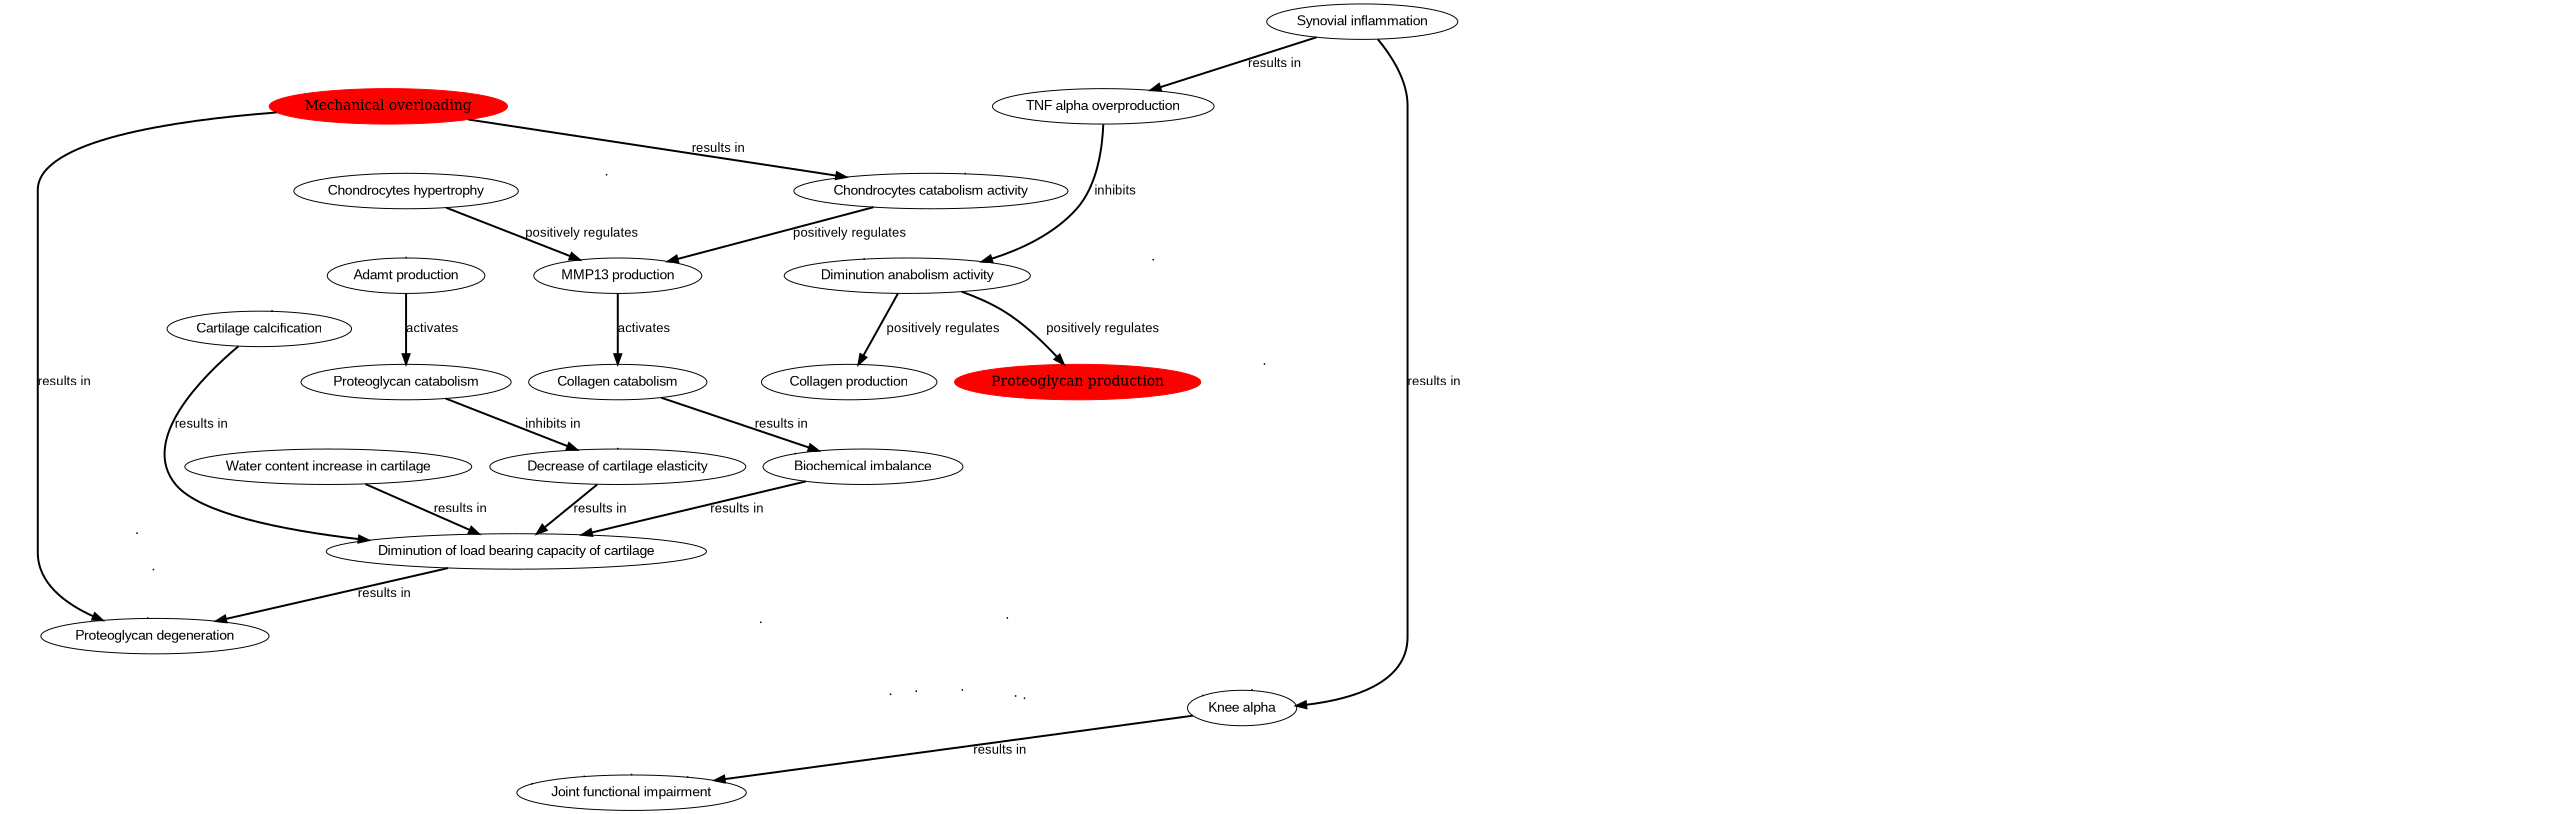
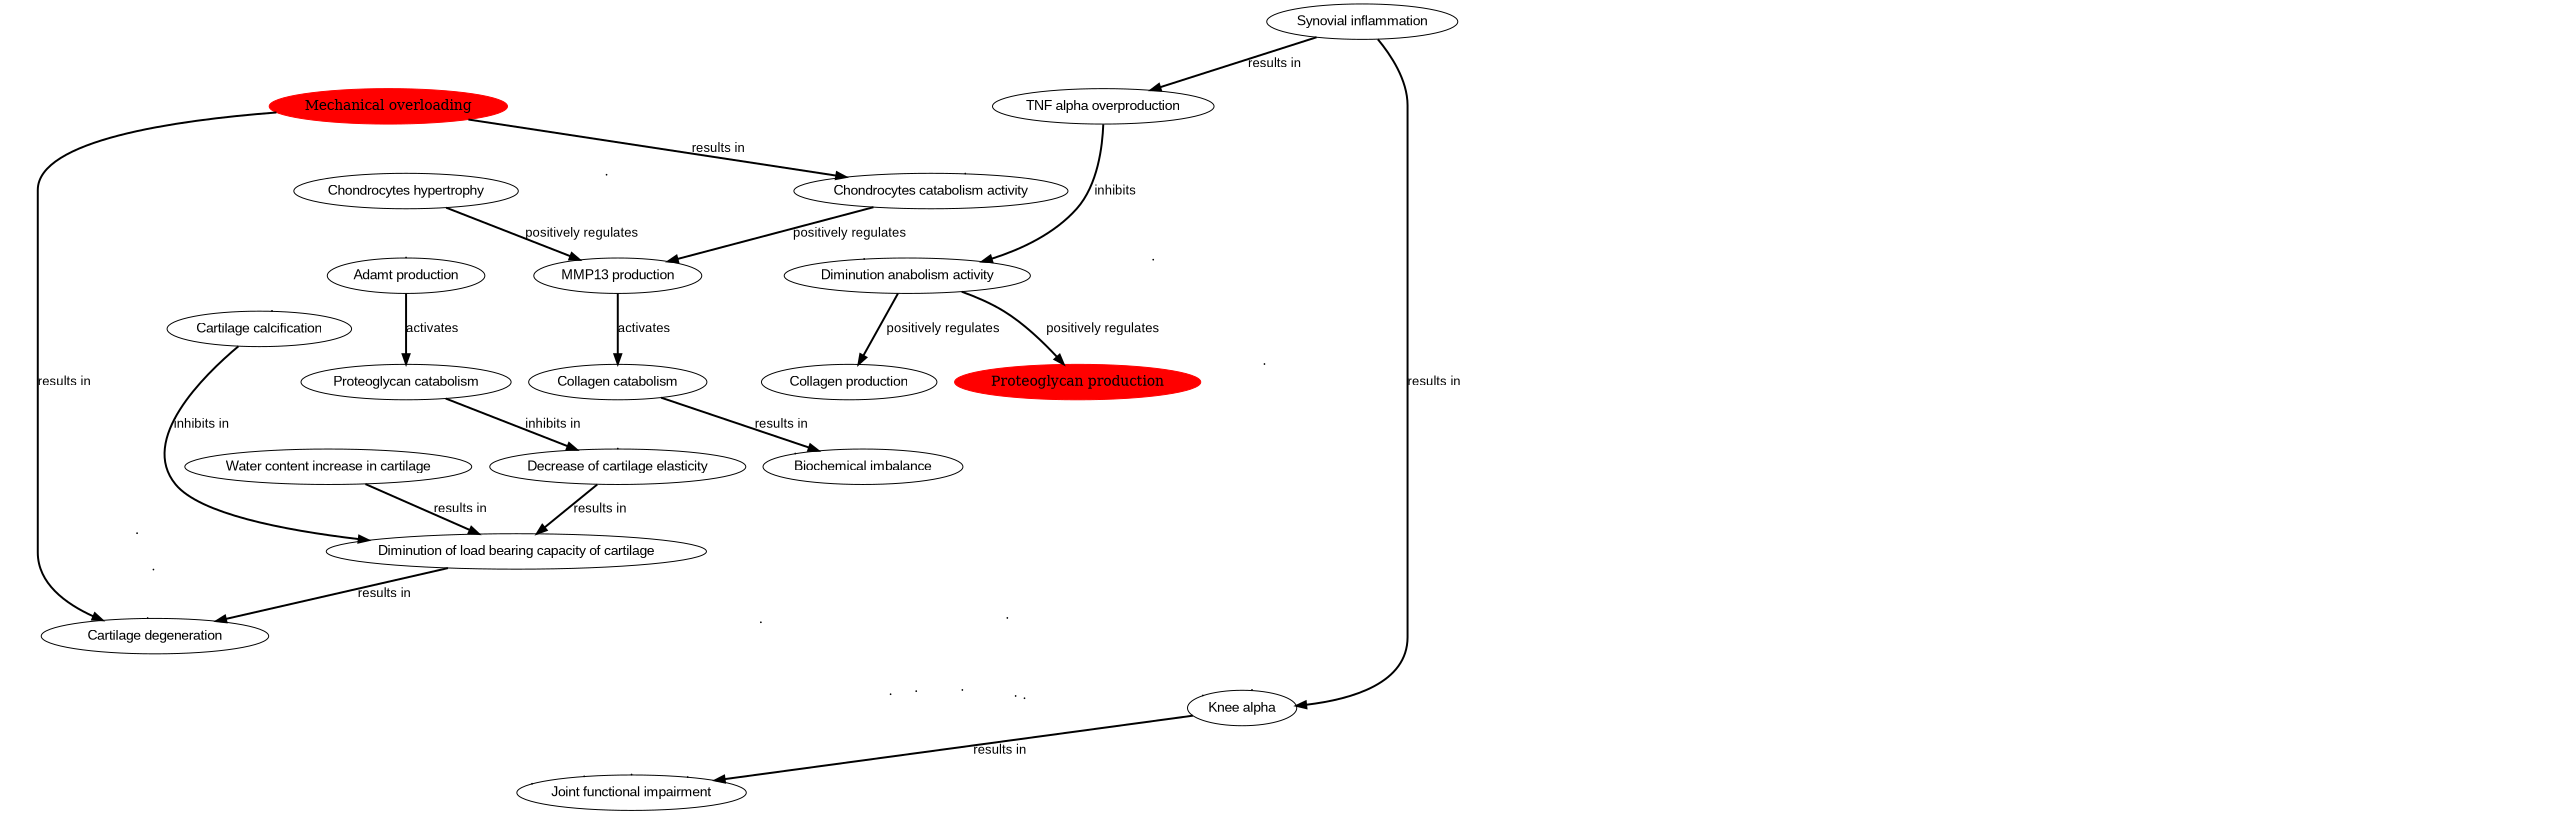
  digraph {
    node [shape=ellipse]
    edge [style=invisible arrowhead=dot arrowsize=0.1 shape=none]
    n1 [fontname=Arial fontsize=14.0 label="Joint functional impairment"]
    n2 [color=red label="Mechanical overloading" style=filled]
    n3 [fontname=Arial fontsize=14.0 label="Chondrocytes catabolism activity"]
    n4 [label="Meniscal tear" style=invisible shape=""]
-   n5 [fontname=Arial fontsize=14.0 label="Proteoglycan degeneration"]
+   n5 [fontname=Arial fontsize=14.0 label="Cartilage degeneration"]
    n6 [label="Chondrocytes apoptosis" style=invisible shape=""]
    n7 [label="TNF alpha production" style=invisible shape=""]
    n8 [fontname=Arial fontsize=14.0 label="MMP13 production"]
    n9 [label="Bone erosion" style=invisible shape=""]
    n10 [label="Joint deformation" style=invisible shape=""]
    n11 [fontname=Arial fontsize=14.0 label="Adamt production"]
    n12 [fontname=Arial fontsize=14.0 label="Proteoglycan catabolism"]
    n13 [fontname=Arial fontsize=14.0 label="Biochemical imbalance"]
    n14 [fontname=Arial fontsize=14.0 label="Decrease of cartilage elasticity"]
    n15 [label="TNF alpha" style=invisible shape=""]
    n16 [fontname=Arial fontsize=14.0 label="Collagen catabolism"]
    n17 [fontname=Arial fontsize=14.0 label="Chondrocytes hypertrophy"]
    n18 [label="Osteophyte formation" style=invisible shape=""]
    n19 [fontname=Arial fontsize=14.0 label="Cartilage calcification"]
    n20 [fontname=Arial fontsize=14.0 label="Diminution anabolism activity"]
    n21 [fontname=Arial fontsize=14.0 label="Knee alpha"]
    n22 [fontname=Arial fontsize=14.0 label="Diminution of load bearing capacity of cartilage"]
    n23 [fontname=Arial fontsize=14.0 label="Collagen production"]
    n24 [color=red label="Proteoglycan production" style=filled]
    n25 [fontname=Arial fontsize=14.0 label="TNF alpha overproduction"]
    n26 [label="Collagen type II" style=invisible shape=""]
    n27 [label=MMP13 style=invisible shape=""]
    n28 [label="Swelling of knee" style=invisible shape=""]
    n29 [label=Adamt style=invisible shape=""]
    n30 [label=Chondrocytes style=invisible shape=""]
    n31 [fontname=Arial fontsize=14.0 label="Water content increase in cartilage"]
    n32 [label=Condition style=invisible shape=""]
    n33 [label=Proteoglycan style=invisible shape=""]
    n34 [fontname=Arial fontsize=14.0 label="Synovial inflammation"]
    n35 [label=Continuant style=invisible shape=""]
    n36 [label=Occurent style=invisible shape=""]
    n37 [label="Ligamentous laxity" style=invisible shape=""]
    n2 -> n3 [fontname=Arial fontsize=13.0 label="results in" style=bold arrowhead="" arrowsize="" shape=""]
    n2 -> n4
    n2 -> n5 [fontname=Arial fontsize=13.0 label="results in" style=bold arrowhead="" arrowsize="" shape=""]
    n2 -> n6
    n3 -> n7
    n3 -> n8 [fontname=Arial fontsize=13.0 label="positively regulates" style=bold arrowhead="" arrowsize="" shape=""]
    n4 -> n1
    n4 -> n5
    n5 -> n1
    n5 -> n4
    n7 -> n15
    n8 -> n16 [fontname=Arial fontsize=13.0 label=activates style=bold arrowhead="" arrowsize="" shape=""]
    n9 -> n10
    n10 -> n1
    n11 -> n12 [fontname=Arial fontsize=13.0 label=activates style=bold arrowhead="" arrowsize="" shape=""]
    n12 -> n13
    n12 -> n14 [fontname=Arial fontsize=13.0 label="inhibits in" style=bold arrowhead="" arrowsize="" shape=""]
-   n13 -> n22 [fontname=Arial fontsize=13.0 label="results in" style=bold arrowhead="" arrowsize="" shape=""]
    n14 -> n22 [fontname=Arial fontsize=13.0 label="results in" style=bold arrowhead="" arrowsize="" shape=""]
    n16 -> n13 [fontname=Arial fontsize=13.0 label="results in" style=bold arrowhead="" arrowsize="" shape=""]
    n16 -> n14
    n17 -> n8 [fontname=Arial fontsize=13.0 label="positively regulates" style=bold arrowhead="" arrowsize="" shape=""]
    n17 -> n11
    n17 -> n18
    n17 -> n19
    n17 -> n20
    n18 -> n10
    n18 -> n21
-   n19 -> n22 [fontname=Arial fontsize=13.0 label="results in" style=bold arrowhead="" arrowsize="" shape=""]
+   n19 -> n22 [fontname=Arial fontsize=13.0 label="inhibits in" style=bold arrowhead="" arrowsize="" shape=""]
    n20 -> n23 [fontname=Arial fontsize=13.0 label="positively regulates" style=bold arrowhead="" arrowsize="" shape=""]
    n20 -> n24 [fontname=Arial fontsize=13.0 label="positively regulates" style=bold arrowhead="" arrowsize="" shape=""]
    n21 -> n1 [fontname=Arial fontsize=13.0 label="results in" style=bold arrowhead="" arrowsize="" shape=""]
    n22 -> n5 [fontname=Arial fontsize=13.0 label="results in" style=bold arrowhead="" arrowsize="" shape=""]
    n22 -> n9
    n25 -> n3
    n25 -> n20 [fontname=Arial fontsize=13.0 label=inhibits style=bold arrowhead="" arrowsize="" shape=""]
    n28 -> n1
    n28 -> n10
    n31 -> n22 [fontname=Arial fontsize=13.0 label="results in" style=bold arrowhead="" arrowsize="" shape=""]
    n34 -> n10
    n34 -> n21 [fontname=Arial fontsize=13.0 label="results in" style=bold arrowhead="" arrowsize="" shape=""]
    n34 -> n25 [fontname=Arial fontsize=13.0 label="results in" style=bold arrowhead="" arrowsize="" shape=""]
    n37 -> n10
    n37 -> n21
  }
